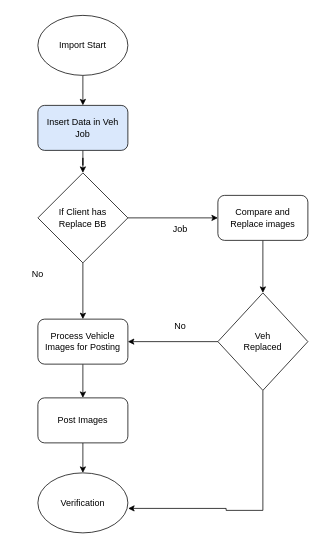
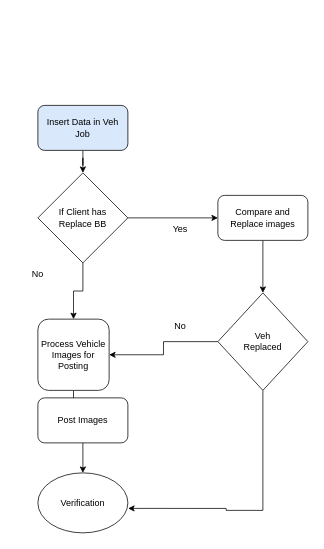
  <mxCell id="0" />
  <mxCell id="1" parent="0" />
- <mxCell id="2" value="" style="edgeStyle=orthogonalEdgeStyle;rounded=0;orthogonalLoop=1;jettySize=auto;html=1;" edge="1" parent="1" source="3" target="8"><mxGeometry relative="1" as="geometry" /></mxCell>
- <mxCell id="3" value="Import Start" style="ellipse;whiteSpace=wrap;html=1;" vertex="1" parent="1"><mxGeometry x="50" y="20" width="120" height="80" as="geometry" /></mxCell>
  <mxCell id="4" value="" style="edgeStyle=orthogonalEdgeStyle;rounded=0;orthogonalLoop=1;jettySize=auto;html=1;" edge="1" parent="1" source="6" target="15"><mxGeometry relative="1" as="geometry" /></mxCell>
  <mxCell id="5" value="" style="edgeStyle=orthogonalEdgeStyle;rounded=0;orthogonalLoop=1;jettySize=auto;html=1;" edge="1" parent="1" source="6" target="11"><mxGeometry relative="1" as="geometry" /></mxCell>
  <mxCell id="6" value="If Client has &lt;br&gt;Replace BB" style="rhombus;whiteSpace=wrap;html=1;" vertex="1" parent="1"><mxGeometry x="50" y="230" width="120" height="120" as="geometry" /></mxCell>
  <mxCell id="7" value="" style="edgeStyle=orthogonalEdgeStyle;rounded=0;orthogonalLoop=1;jettySize=auto;html=1;" edge="1" parent="1" source="8" target="6"><mxGeometry relative="1" as="geometry" /></mxCell>
  <mxCell id="8" value="Insert Data in Veh Job" style="rounded=1;whiteSpace=wrap;html=1;fillColor=#dae8fc;" vertex="1" parent="1"><mxGeometry x="50" y="140" width="120" height="60" as="geometry" /></mxCell>
  <mxCell id="9" value="Verification" style="ellipse;whiteSpace=wrap;html=1;" vertex="1" parent="1"><mxGeometry x="50" y="630" width="120" height="80" as="geometry" /></mxCell>
  <mxCell id="10" value="" style="edgeStyle=orthogonalEdgeStyle;rounded=0;orthogonalLoop=1;jettySize=auto;html=1;" edge="1" parent="1" source="11" target="13"><mxGeometry relative="1" as="geometry" /></mxCell>
- <mxCell id="11" value="Process Vehicle Images for Posting" style="rounded=1;whiteSpace=wrap;html=1;" vertex="1" parent="1"><mxGeometry x="50" y="425" width="120" height="60" as="geometry" /></mxCell>
+ <mxCell id="11" value="Process Vehicle Images for Posting" style="rounded=1;whiteSpace=wrap;html=1;" vertex="1" parent="1"><mxGeometry x="50" y="425" width="95" height="95" as="geometry" /></mxCell>
  <mxCell id="12" value="" style="edgeStyle=orthogonalEdgeStyle;rounded=0;orthogonalLoop=1;jettySize=auto;html=1;" edge="1" parent="1" source="13" target="9"><mxGeometry relative="1" as="geometry" /></mxCell>
  <mxCell id="13" value="Post Images" style="rounded=1;whiteSpace=wrap;html=1;" vertex="1" parent="1"><mxGeometry x="50" y="530" width="120" height="60" as="geometry" /></mxCell>
  <mxCell id="14" value="" style="edgeStyle=orthogonalEdgeStyle;rounded=0;orthogonalLoop=1;jettySize=auto;html=1;" edge="1" parent="1" source="15" target="20"><mxGeometry relative="1" as="geometry" /></mxCell>
  <mxCell id="15" value="Compare and Replace images" style="rounded=1;whiteSpace=wrap;html=1;" vertex="1" parent="1"><mxGeometry x="290" y="260" width="120" height="60" as="geometry" /></mxCell>
- <mxCell id="16" value="Job" style="text;html=1;strokeColor=none;fillColor=none;align=center;verticalAlign=middle;whiteSpace=wrap;rounded=0;" vertex="1" parent="1"><mxGeometry x="210" y="290" width="60" height="30" as="geometry" /></mxCell>
+ <mxCell id="16" value="Yes" style="text;html=1;strokeColor=none;fillColor=none;align=center;verticalAlign=middle;whiteSpace=wrap;rounded=0;" vertex="1" parent="1"><mxGeometry x="210" y="290" width="60" height="30" as="geometry" /></mxCell>
  <mxCell id="17" value="No" style="text;html=1;strokeColor=none;fillColor=none;align=center;verticalAlign=middle;whiteSpace=wrap;rounded=0;" vertex="1" parent="1"><mxGeometry x="20" y="350" width="60" height="30" as="geometry" /></mxCell>
  <mxCell id="18" style="edgeStyle=orthogonalEdgeStyle;rounded=0;orthogonalLoop=1;jettySize=auto;html=1;entryX=1;entryY=0.5;entryDx=0;entryDy=0;" edge="1" parent="1" source="20" target="11"><mxGeometry relative="1" as="geometry" /></mxCell>
  <mxCell id="19" style="edgeStyle=orthogonalEdgeStyle;rounded=0;orthogonalLoop=1;jettySize=auto;html=1;entryX=1.003;entryY=0.592;entryDx=0;entryDy=0;entryPerimeter=0;" edge="1" parent="1" source="20" target="9"><mxGeometry relative="1" as="geometry"><mxPoint x="300" y="790" as="targetPoint" /><Array as="points"><mxPoint x="350" y="680" /><mxPoint x="301" y="680" /><mxPoint x="301" y="677" /></Array></mxGeometry></mxCell>
  <mxCell id="20" value="Veh &lt;br&gt;Replaced" style="rhombus;whiteSpace=wrap;html=1;" vertex="1" parent="1"><mxGeometry x="290" y="390" width="120" height="130" as="geometry" /></mxCell>
  <mxCell id="21" value="No" style="text;html=1;strokeColor=none;fillColor=none;align=center;verticalAlign=middle;whiteSpace=wrap;rounded=0;" vertex="1" parent="1"><mxGeometry x="210" y="420" width="60" height="30" as="geometry" /></mxCell>
